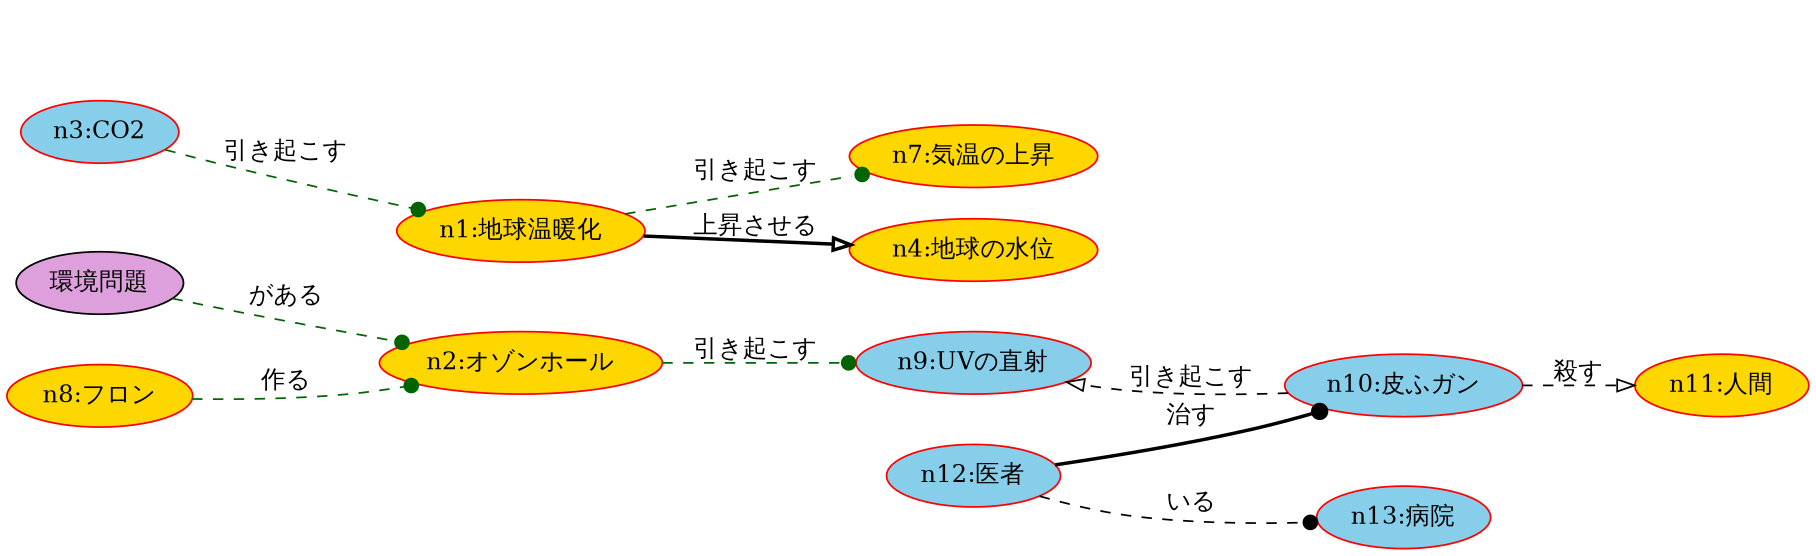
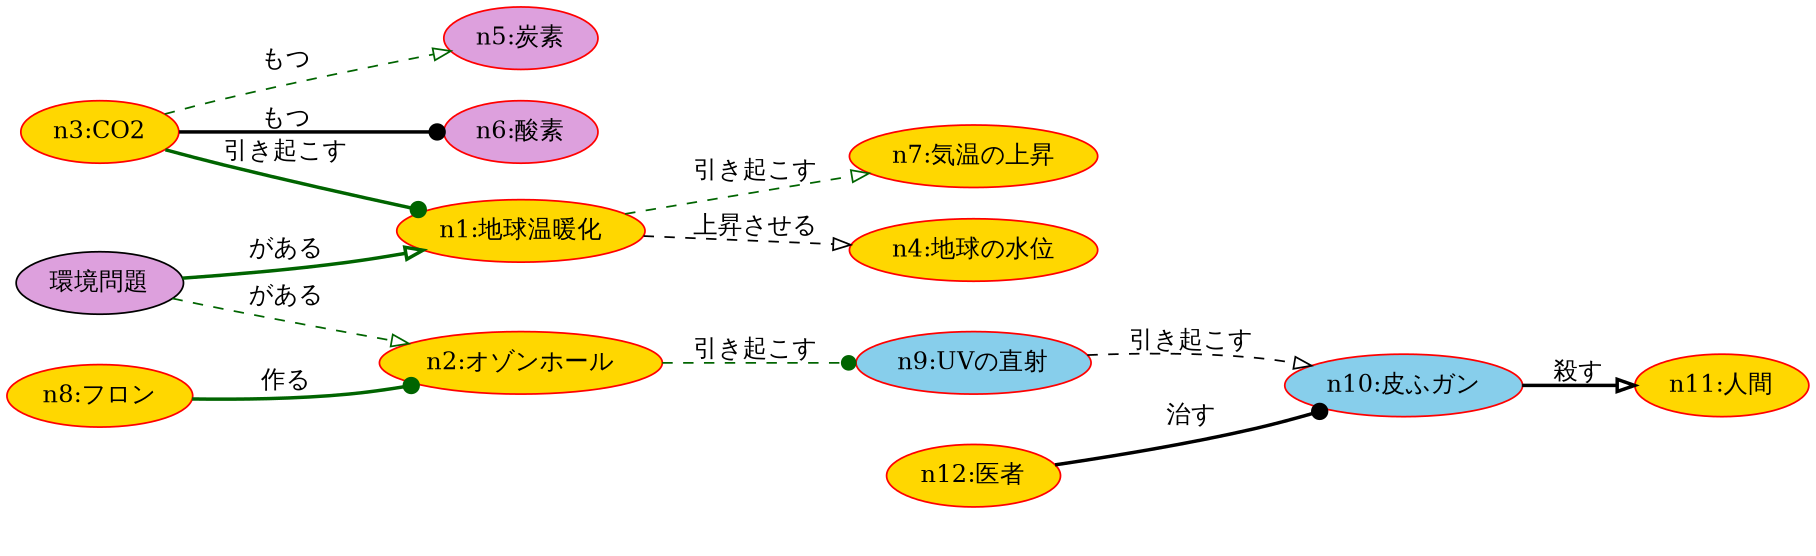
  digraph {
    rankdir=LR
    node [fillcolor=gold style=filled color="#FF0000"]
    edge [arrowhead=dot color=darkgreen style=dashed]
    n1 [fillcolor=plum label="環境問題" color=""]
    n2 [label="n1:地球温暖化"]
    n3 [label="n2:オゾンホール"]
    n4 [label="n4:地球の水位"]
    n5 [label="n7:気温の上昇"]
    n6 [fillcolor=skyblue label="n9:UVの直射"]
-   n7 [fillcolor=skyblue label="n3:CO2"]
+   n7 [label="n3:CO2"]
+   n8 [fillcolor=plum label="n5:炭素"]
+   n9 [fillcolor=plum label="n6:酸素"]
    n10 [fillcolor=skyblue label="n10:皮ふガン"]
    n11 [label="n8:フロン"]
    n12 [label="n11:人間"]
-   n13 [fillcolor=skyblue label="n12:医者"]
-   n14 [fillcolor=skyblue label="n13:病院"]
-   n1 -> n3 [label="がある"]
-   n2 -> n4 [arrowhead=onormal color=black label="上昇させる" style=bold]
-   n2 -> n5 [label="引き起こす"]
+   n13 [label="n12:医者"]
+   n1 -> n2 [arrowhead=onormal label="がある" style=bold]
+   n1 -> n3 [arrowhead=onormal label="がある"]
+   n2 -> n4 [arrowhead=onormal color=black label="上昇させる"]
+   n2 -> n5 [arrowhead=onormal label="引き起こす"]
    n3 -> n6 [label="引き起こす"]
-   n10 -> n6 [arrowhead=onormal color=black label="引き起こす"]
-   n7 -> n2 [label="引き起こす"]
-   n10 -> n12 [arrowhead=onormal color=black label="殺す"]
-   n11 -> n3 [label="作る"]
+   n6 -> n10 [arrowhead=onormal color=black label="引き起こす"]
+   n7 -> n2 [label="引き起こす" style=bold]
+   n7 -> n8 [arrowhead=onormal label="もつ"]
+   n7 -> n9 [color=black label="もつ" style=bold]
+   n10 -> n12 [arrowhead=onormal color=black label="殺す" style=bold]
+   n11 -> n3 [label="作る" style=bold]
    n13 -> n10 [color=black label="治す" style=bold]
-   n13 -> n14 [color=black label="いる"]
  }
